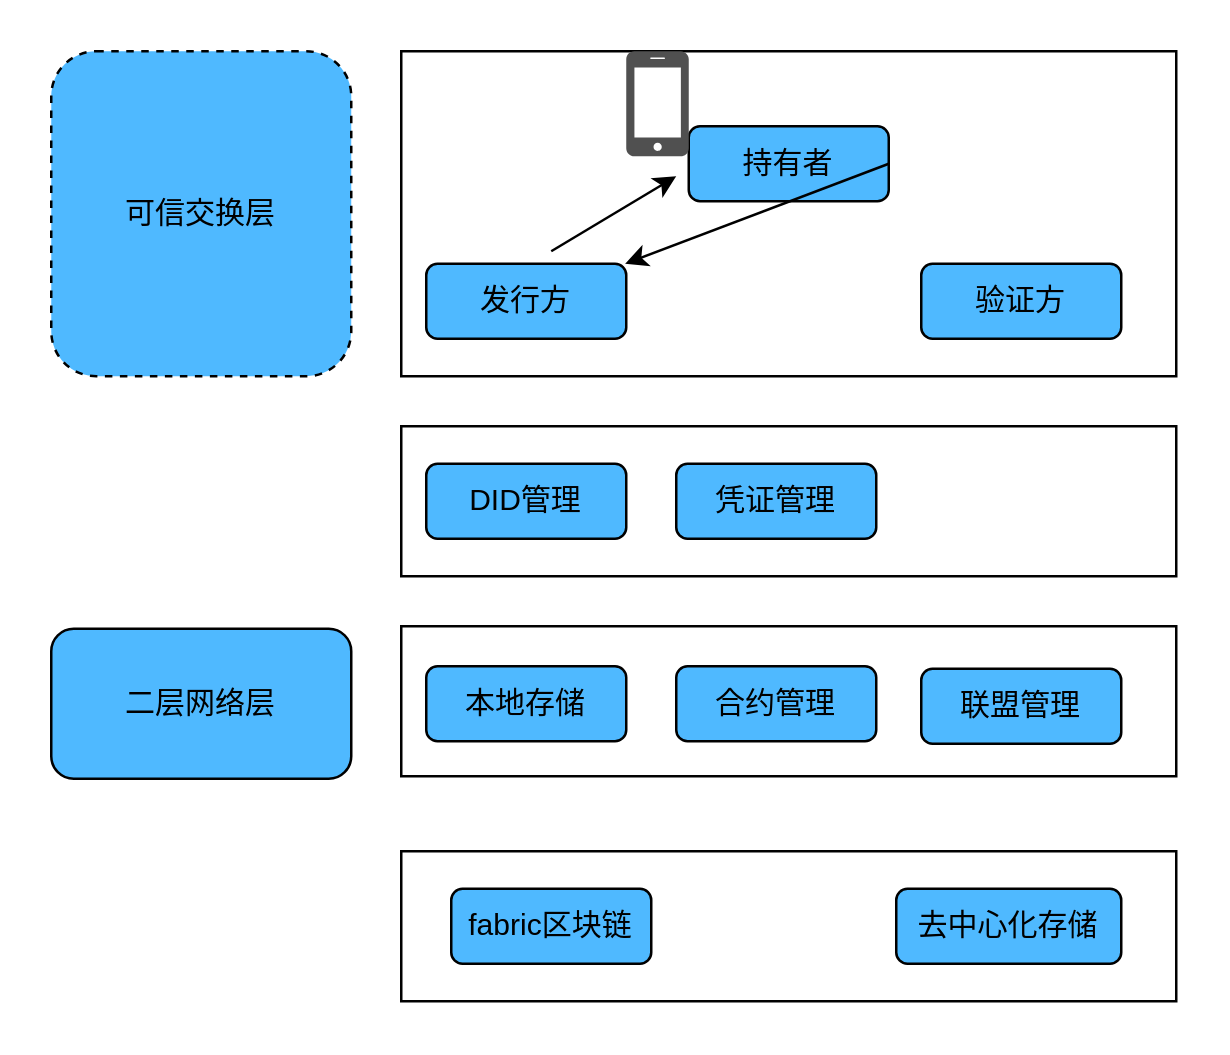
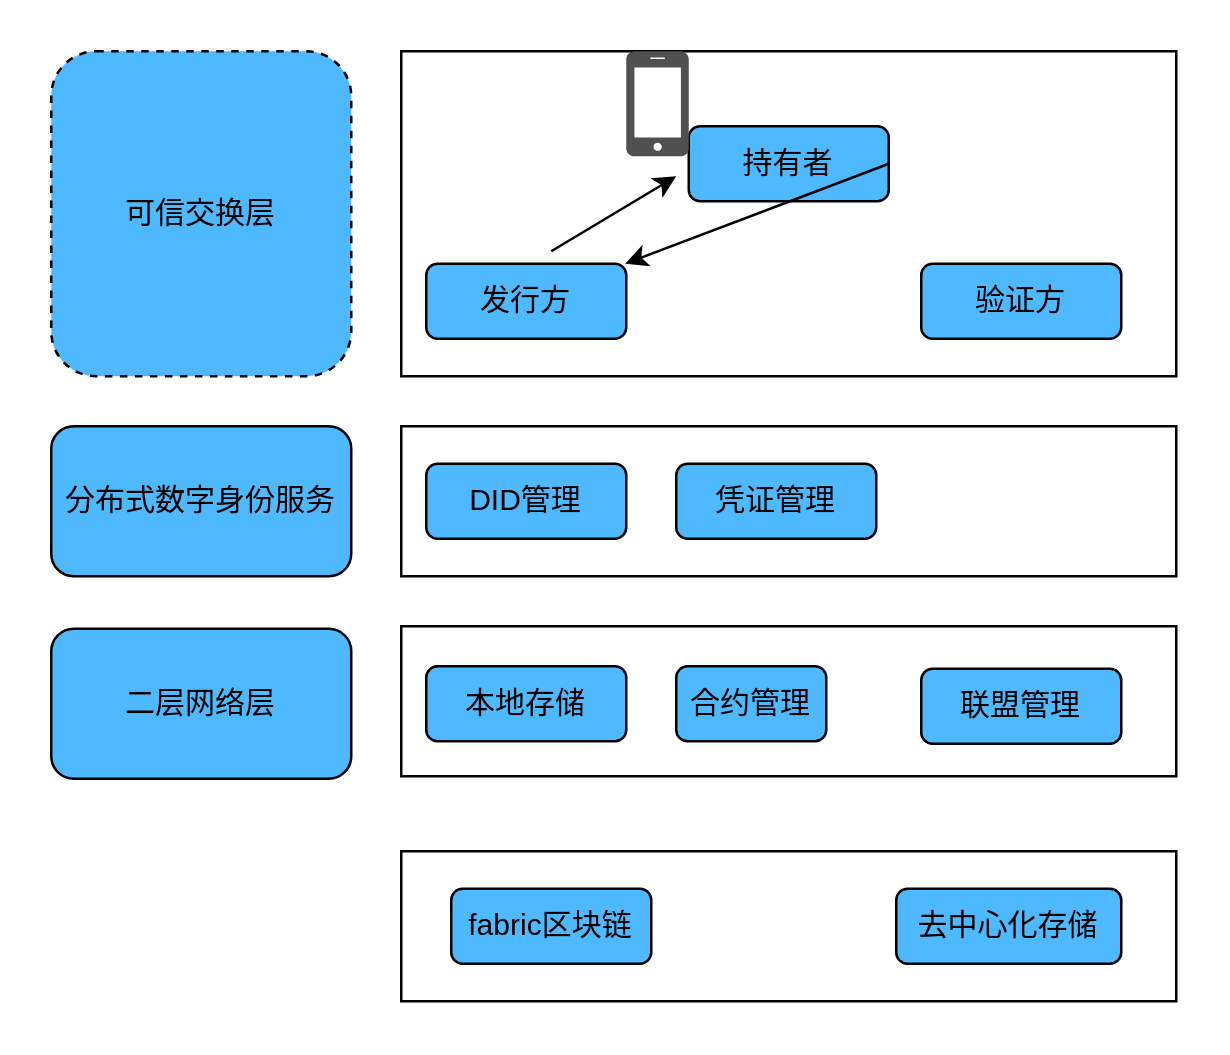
  <mxCell id="0" />
  <mxCell id="1" parent="0" />
  <mxCell id="2" value="" style="rounded=0;whiteSpace=wrap;html=1;" vertex="1" parent="1"><mxGeometry x="160" y="340" width="310" height="60" as="geometry" /></mxCell>
  <mxCell id="3" value="fabric区块链" style="rounded=1;whiteSpace=wrap;html=1;fillColor=#4FB9FF;" vertex="1" parent="1"><mxGeometry x="180" y="355" width="80" height="30" as="geometry" /></mxCell>
  <mxCell id="4" value="去中心化存储" style="rounded=1;whiteSpace=wrap;html=1;fillColor=#4FB9FF;" vertex="1" parent="1"><mxGeometry x="358" y="355" width="90" height="30" as="geometry" /></mxCell>
  <mxCell id="5" value="" style="rounded=0;whiteSpace=wrap;html=1;" vertex="1" parent="1"><mxGeometry x="160" y="250" width="310" height="60" as="geometry" /></mxCell>
  <mxCell id="6" value="本地存储" style="rounded=1;whiteSpace=wrap;html=1;fillColor=#4FB9FF;" vertex="1" parent="1"><mxGeometry x="170" y="266" width="80" height="30" as="geometry" /></mxCell>
- <mxCell id="7" value="合约管理" style="rounded=1;whiteSpace=wrap;html=1;fillColor=#4FB9FF;" vertex="1" parent="1"><mxGeometry x="270" y="266" width="80" height="30" as="geometry" /></mxCell>
+ <mxCell id="7" value="合约管理" style="rounded=1;whiteSpace=wrap;html=1;fillColor=#4FB9FF;" vertex="1" parent="1"><mxGeometry x="270" y="266" width="60" height="30" as="geometry" /></mxCell>
+ <mxCell id="8" value="分布式数字身份服务" style="rounded=1;whiteSpace=wrap;html=1;fillColor=#4FB9FF;" vertex="1" parent="1"><mxGeometry x="20" y="170" width="120" height="60" as="geometry" /></mxCell>
  <mxCell id="9" value="联盟管理" style="rounded=1;whiteSpace=wrap;html=1;fillColor=#4FB9FF;" vertex="1" parent="1"><mxGeometry x="368" y="267" width="80" height="30" as="geometry" /></mxCell>
  <mxCell id="10" value="" style="rounded=0;whiteSpace=wrap;html=1;" vertex="1" parent="1"><mxGeometry x="160" y="170" width="310" height="60" as="geometry" /></mxCell>
  <mxCell id="11" value="DID管理" style="rounded=1;whiteSpace=wrap;html=1;fillColor=#4FB9FF;" vertex="1" parent="1"><mxGeometry x="170" y="185" width="80" height="30" as="geometry" /></mxCell>
  <mxCell id="12" value="凭证管理" style="rounded=1;whiteSpace=wrap;html=1;fillColor=#4FB9FF;" vertex="1" parent="1"><mxGeometry x="270" y="185" width="80" height="30" as="geometry" /></mxCell>
  <mxCell id="13" value="可信交换层" style="rounded=1;whiteSpace=wrap;html=1;fillColor=#4FB9FF;dashed=1;" vertex="1" parent="1"><mxGeometry x="20" y="20" width="120" height="130" as="geometry" /></mxCell>
  <mxCell id="14" value="" style="rounded=0;whiteSpace=wrap;html=1;" vertex="1" parent="1"><mxGeometry x="160" y="20" width="310" height="130" as="geometry" /></mxCell>
  <mxCell id="15" value="发行方" style="rounded=1;whiteSpace=wrap;html=1;fillColor=#4FB9FF;" vertex="1" parent="1"><mxGeometry x="170" y="105" width="80" height="30" as="geometry" /></mxCell>
  <mxCell id="16" value="验证方" style="rounded=1;whiteSpace=wrap;html=1;fillColor=#4FB9FF;" vertex="1" parent="1"><mxGeometry x="368" y="105" width="80" height="30" as="geometry" /></mxCell>
  <mxCell id="17" value="持有者" style="rounded=1;whiteSpace=wrap;html=1;fillColor=#4FB9FF;" vertex="1" parent="1"><mxGeometry x="275" y="50" width="80" height="30" as="geometry" /></mxCell>
  <mxCell id="18" value="" style="endArrow=classic;html=1;" edge="1" parent="1"><mxGeometry width="50" height="50" relative="1" as="geometry"><mxPoint x="220" y="100" as="sourcePoint" /><mxPoint x="270" y="70" as="targetPoint" /></mxGeometry></mxCell>
  <mxCell id="19" value="" style="endArrow=classic;html=1;exitX=1;exitY=0.5;exitDx=0;exitDy=0;" edge="1" parent="1" source="17" target="15"><mxGeometry width="50" height="50" relative="1" as="geometry"><mxPoint x="380" y="80" as="sourcePoint" /><mxPoint x="430" y="30" as="targetPoint" /></mxGeometry></mxCell>
  <mxCell id="20" value="" style="pointerEvents=1;shadow=0;dashed=0;html=1;strokeColor=none;fillColor=#505050;labelPosition=center;verticalLabelPosition=bottom;verticalAlign=top;outlineConnect=0;align=center;shape=mxgraph.office.devices.cell_phone_iphone_standalone;" vertex="1" parent="1"><mxGeometry x="250" y="20" width="25" height="42" as="geometry" /></mxCell>
  <mxCell id="21" value="二层网络层" style="rounded=1;whiteSpace=wrap;html=1;fillColor=#4FB9FF;" vertex="1" parent="1"><mxGeometry x="20" y="251" width="120" height="60" as="geometry" /></mxCell>
